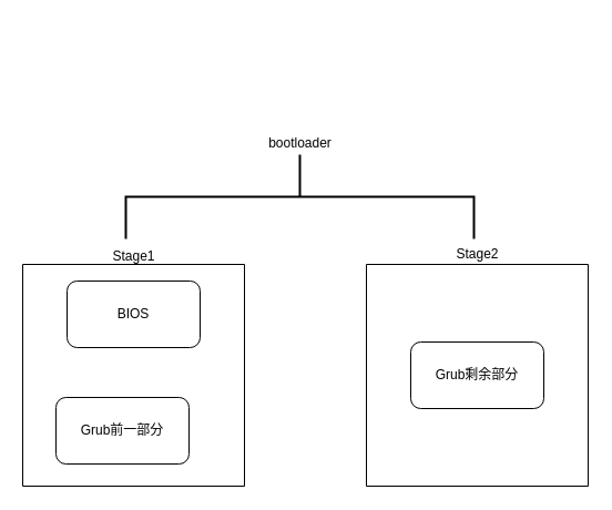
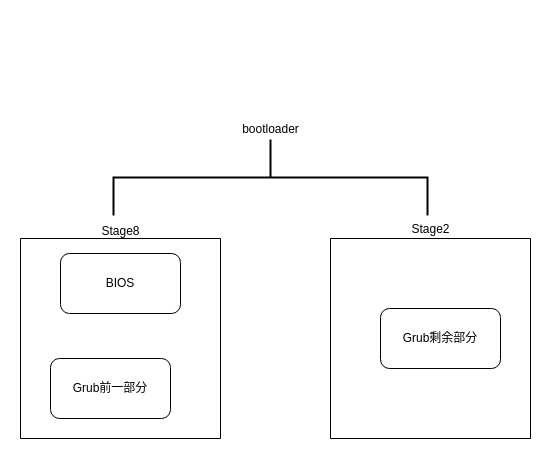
  <mxCell id="0" />
  <mxCell id="1" parent="0" />
  <mxCell id="2" value="" style="group" vertex="1" connectable="0" parent="1"><mxGeometry x="20" y="216" width="200" height="222" as="geometry" /></mxCell>
  <mxCell id="3" value="" style="swimlane;startSize=0;" vertex="1" parent="2"><mxGeometry y="22" width="200" height="200" as="geometry" /></mxCell>
  <mxCell id="4" value="BIOS" style="rounded=1;whiteSpace=wrap;html=1;" vertex="1" parent="3"><mxGeometry x="40" y="15" width="120" height="60" as="geometry" /></mxCell>
  <mxCell id="5" value="Grub前一部分" style="rounded=1;whiteSpace=wrap;html=1;" vertex="1" parent="3"><mxGeometry x="30" y="120" width="120" height="60" as="geometry" /></mxCell>
- <mxCell id="6" value="Stage1" style="text;html=1;align=center;verticalAlign=middle;resizable=0;points=[];autosize=1;strokeColor=none;fillColor=none;" vertex="1" parent="2"><mxGeometry x="70" width="60" height="30" as="geometry" /></mxCell>
+ <mxCell id="6" value="Stage8" style="text;html=1;align=center;verticalAlign=middle;resizable=0;points=[];autosize=1;strokeColor=none;fillColor=none;" vertex="1" parent="2"><mxGeometry x="70" width="60" height="30" as="geometry" /></mxCell>
  <mxCell id="7" value="" style="group" vertex="1" connectable="0" parent="1"><mxGeometry x="330" y="214" width="200" height="224" as="geometry" /></mxCell>
  <mxCell id="8" value="" style="swimlane;startSize=0;" vertex="1" parent="7"><mxGeometry y="24" width="200" height="200" as="geometry" /></mxCell>
- <mxCell id="9" value="Grub剩余部分" style="rounded=1;whiteSpace=wrap;html=1;" vertex="1" parent="8"><mxGeometry x="40" y="70" width="120" height="60" as="geometry" /></mxCell>
+ <mxCell id="9" value="Grub剩余部分" style="rounded=1;whiteSpace=wrap;html=1;" vertex="1" parent="8"><mxGeometry x="50" y="70" width="120" height="60" as="geometry" /></mxCell>
  <mxCell id="10" value="Stage2" style="text;html=1;align=center;verticalAlign=middle;resizable=0;points=[];autosize=1;strokeColor=none;fillColor=none;" vertex="1" parent="7"><mxGeometry x="70" width="60" height="30" as="geometry" /></mxCell>
  <mxCell id="11" value="" style="strokeWidth=2;html=1;shape=mxgraph.flowchart.annotation_2;align=left;labelPosition=right;pointerEvents=1;rotation=90;" vertex="1" parent="1"><mxGeometry x="232" y="20" width="76" height="314" as="geometry" /></mxCell>
  <mxCell id="12" value="bootloader" style="text;html=1;align=center;verticalAlign=middle;resizable=0;points=[];autosize=1;strokeColor=none;fillColor=none;" vertex="1" parent="1"><mxGeometry x="230" y="114" width="80" height="30" as="geometry" /></mxCell>
